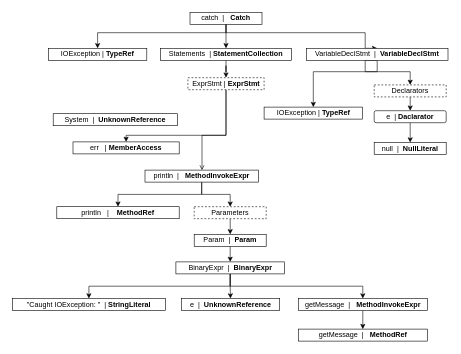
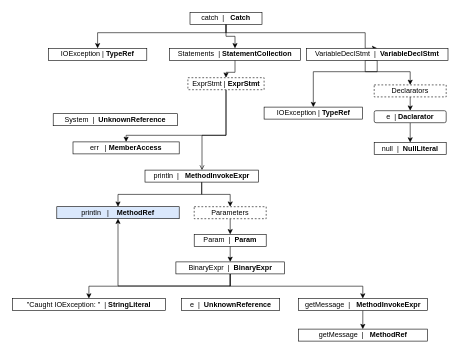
  <mxCell id="0" />
  <mxCell id="1" parent="0" />
  <mxCell id="2" style="edgeStyle=orthogonalEdgeStyle;rounded=0;orthogonalLoop=1;jettySize=auto;html=1;exitX=0.5;exitY=1;exitDx=0;exitDy=0;entryX=0.5;entryY=0;entryDx=0;entryDy=0;" edge="1" parent="1" source="5" target="6"><mxGeometry relative="1" as="geometry"><Array as="points"><mxPoint x="376" y="54" /><mxPoint x="162" y="54" /></Array></mxGeometry></mxCell>
  <mxCell id="3" style="edgeStyle=orthogonalEdgeStyle;rounded=0;orthogonalLoop=1;jettySize=auto;html=1;exitX=0.5;exitY=1;exitDx=0;exitDy=0;entryX=0.5;entryY=0;entryDx=0;entryDy=0;" edge="1" parent="1" source="5" target="11"><mxGeometry relative="1" as="geometry"><Array as="points"><mxPoint x="376" y="54" /><mxPoint x="608" y="54" /></Array></mxGeometry></mxCell>
  <mxCell id="4" style="edgeStyle=orthogonalEdgeStyle;rounded=0;orthogonalLoop=1;jettySize=auto;html=1;exitX=0.5;exitY=1;exitDx=0;exitDy=0;" edge="1" parent="1" source="5" target="8"><mxGeometry relative="1" as="geometry" /></mxCell>
  <mxCell id="5" value="catch&amp;nbsp; |&amp;nbsp; &amp;nbsp;&lt;b&gt;Catch&lt;/b&gt;" style="rounded=0;whiteSpace=wrap;html=1;" vertex="1" parent="1"><mxGeometry x="316" y="20" width="120" height="20" as="geometry" /></mxCell>
  <mxCell id="6" value="IOException | &lt;b&gt;TypeRef&lt;/b&gt;" style="rounded=0;whiteSpace=wrap;html=1;" vertex="1" parent="1"><mxGeometry x="80" y="80" width="164" height="20" as="geometry" /></mxCell>
  <mxCell id="7" style="edgeStyle=orthogonalEdgeStyle;rounded=0;orthogonalLoop=1;jettySize=auto;html=1;exitX=0.5;exitY=1;exitDx=0;exitDy=0;" edge="1" parent="1" source="8" target="14"><mxGeometry relative="1" as="geometry" /></mxCell>
- <mxCell id="8" value="Statements&amp;nbsp; | &lt;b&gt;StatementCollection&lt;/b&gt;" style="rounded=0;whiteSpace=wrap;html=1;" vertex="1" parent="1"><mxGeometry x="267" y="80" width="218" height="20" as="geometry" /></mxCell>
+ <mxCell id="8" value="Statements&amp;nbsp; | &lt;b&gt;StatementCollection&lt;/b&gt;" style="rounded=0;whiteSpace=wrap;html=1;" vertex="1" parent="1"><mxGeometry x="282" y="80" width="218" height="20" as="geometry" /></mxCell>
  <mxCell id="9" style="edgeStyle=orthogonalEdgeStyle;rounded=0;orthogonalLoop=1;jettySize=auto;html=1;exitX=0.5;exitY=1;exitDx=0;exitDy=0;entryX=0.5;entryY=0;entryDx=0;entryDy=0;" edge="1" parent="1" source="11" target="17"><mxGeometry relative="1" as="geometry"><Array as="points"><mxPoint x="608" y="119" /><mxPoint x="521" y="119" /></Array></mxGeometry></mxCell>
  <mxCell id="10" style="edgeStyle=orthogonalEdgeStyle;rounded=0;orthogonalLoop=1;jettySize=auto;html=1;exitX=0.5;exitY=1;exitDx=0;exitDy=0;entryX=0.5;entryY=0;entryDx=0;entryDy=0;" edge="1" parent="1" source="11" target="16"><mxGeometry relative="1" as="geometry"><Array as="points"><mxPoint x="608" y="119" /><mxPoint x="682" y="119" /></Array></mxGeometry></mxCell>
  <mxCell id="11" value="VariableDeclStmt&amp;nbsp; |&amp;nbsp; &lt;b&gt;VariableDeclStmt&lt;/b&gt;" style="rounded=0;whiteSpace=wrap;html=1;" vertex="1" parent="1"><mxGeometry x="510" y="80" width="236" height="20" as="geometry" /></mxCell>
  <mxCell id="12" style="edgeStyle=orthogonalEdgeStyle;rounded=0;orthogonalLoop=1;jettySize=auto;html=1;exitX=0.5;exitY=1;exitDx=0;exitDy=0;entryX=0.5;entryY=0;entryDx=0;entryDy=0;" edge="1" parent="1" source="14" target="22"><mxGeometry relative="1" as="geometry"><Array as="points"><mxPoint x="376" y="225" /><mxPoint x="210" y="225" /></Array></mxGeometry></mxCell>
  <mxCell id="13" style="edgeStyle=orthogonalEdgeStyle;rounded=0;orthogonalLoop=1;jettySize=auto;html=1;exitX=0.5;exitY=1;exitDx=0;exitDy=0;endArrow=open;" edge="1" parent="1" source="14" target="25"><mxGeometry relative="1" as="geometry"><Array as="points"><mxPoint x="376" y="225" /><mxPoint x="336" y="225" /></Array></mxGeometry></mxCell>
  <mxCell id="14" value="ExprStmt | &lt;b&gt;ExprStmt&lt;/b&gt;" style="rounded=0;whiteSpace=wrap;html=1;dashed=1;" vertex="1" parent="1"><mxGeometry x="312.5" y="129" width="127" height="20" as="geometry" /></mxCell>
  <mxCell id="15" style="edgeStyle=orthogonalEdgeStyle;rounded=0;orthogonalLoop=1;jettySize=auto;html=1;exitX=0.5;exitY=1;exitDx=0;exitDy=0;entryX=0.5;entryY=0;entryDx=0;entryDy=0;" edge="1" parent="1" source="16" target="19"><mxGeometry relative="1" as="geometry" /></mxCell>
  <mxCell id="16" value="Declarators" style="rounded=0;whiteSpace=wrap;html=1;dashed=1;" vertex="1" parent="1"><mxGeometry x="623" y="141" width="120" height="20" as="geometry" /></mxCell>
  <mxCell id="17" value="IOException | &lt;b&gt;TypeRef&lt;/b&gt;" style="rounded=0;whiteSpace=wrap;html=1;" vertex="1" parent="1"><mxGeometry x="439.5" y="178" width="164" height="20" as="geometry" /></mxCell>
  <mxCell id="18" style="edgeStyle=orthogonalEdgeStyle;rounded=0;orthogonalLoop=1;jettySize=auto;html=1;exitX=0.5;exitY=1;exitDx=0;exitDy=0;entryX=0.5;entryY=0;entryDx=0;entryDy=0;" edge="1" parent="1" source="19" target="20"><mxGeometry relative="1" as="geometry" /></mxCell>
  <mxCell id="19" value="e&amp;nbsp; | &lt;b&gt;Daclarator&lt;/b&gt;" style="whiteSpace=wrap;html=1;rounded=1;" vertex="1" parent="1"><mxGeometry x="623" y="184" width="120" height="20" as="geometry" /></mxCell>
  <mxCell id="20" value="null&amp;nbsp; |&amp;nbsp; &lt;b&gt;NullLiteral&lt;/b&gt;" style="rounded=0;whiteSpace=wrap;html=1;" vertex="1" parent="1"><mxGeometry x="623" y="237" width="120" height="20" as="geometry" /></mxCell>
  <mxCell id="21" value="System&amp;nbsp; |&amp;nbsp; &lt;b&gt;UnknownReference&lt;/b&gt;" style="rounded=0;whiteSpace=wrap;html=1;" vertex="1" parent="1"><mxGeometry x="88" y="189" width="207" height="20" as="geometry" /></mxCell>
  <mxCell id="22" value="err&amp;nbsp; &amp;nbsp;| &lt;b&gt;MemberAccess&lt;/b&gt;" style="rounded=0;whiteSpace=wrap;html=1;" vertex="1" parent="1"><mxGeometry x="121" y="236" width="177" height="20" as="geometry" /></mxCell>
  <mxCell id="23" style="edgeStyle=orthogonalEdgeStyle;rounded=0;orthogonalLoop=1;jettySize=auto;html=1;exitX=0.5;exitY=1;exitDx=0;exitDy=0;entryX=0.5;entryY=0;entryDx=0;entryDy=0;" edge="1" parent="1" source="25" target="26"><mxGeometry relative="1" as="geometry" /></mxCell>
  <mxCell id="24" style="edgeStyle=orthogonalEdgeStyle;rounded=0;orthogonalLoop=1;jettySize=auto;html=1;exitX=0.5;exitY=1;exitDx=0;exitDy=0;entryX=0.5;entryY=0;entryDx=0;entryDy=0;" edge="1" parent="1" source="25" target="28"><mxGeometry relative="1" as="geometry" /></mxCell>
  <mxCell id="25" value="println&amp;nbsp; |&amp;nbsp; &amp;nbsp;&lt;b&gt;MethodInvokeExpr&lt;/b&gt;" style="rounded=0;whiteSpace=wrap;html=1;" vertex="1" parent="1"><mxGeometry x="241" y="283" width="189" height="20" as="geometry" /></mxCell>
- <mxCell id="26" value="println&amp;nbsp; &amp;nbsp;|&amp;nbsp; &amp;nbsp; &lt;b&gt;MethodRef&lt;/b&gt;" style="rounded=0;whiteSpace=wrap;html=1;" vertex="1" parent="1"><mxGeometry x="94" y="344" width="204" height="20" as="geometry" /></mxCell>
+ <mxCell id="26" value="println&amp;nbsp; &amp;nbsp;|&amp;nbsp; &amp;nbsp; &lt;b&gt;MethodRef&lt;/b&gt;" style="rounded=0;whiteSpace=wrap;html=1;fillColor=#dae8fc;" vertex="1" parent="1"><mxGeometry x="94" y="344" width="204" height="20" as="geometry" /></mxCell>
  <mxCell id="27" style="edgeStyle=orthogonalEdgeStyle;rounded=0;orthogonalLoop=1;jettySize=auto;html=1;exitX=0.5;exitY=1;exitDx=0;exitDy=0;entryX=0.5;entryY=0;entryDx=0;entryDy=0;" edge="1" parent="1" source="28" target="30"><mxGeometry relative="1" as="geometry" /></mxCell>
  <mxCell id="28" value="Parameters" style="rounded=0;whiteSpace=wrap;html=1;dashed=1;" vertex="1" parent="1"><mxGeometry x="323" y="344" width="120" height="20" as="geometry" /></mxCell>
  <mxCell id="29" style="edgeStyle=orthogonalEdgeStyle;rounded=0;orthogonalLoop=1;jettySize=auto;html=1;exitX=0.5;exitY=1;exitDx=0;exitDy=0;entryX=0.5;entryY=0;entryDx=0;entryDy=0;" edge="1" parent="1" source="30" target="34"><mxGeometry relative="1" as="geometry" /></mxCell>
  <mxCell id="30" value="Param&amp;nbsp; |&amp;nbsp; &lt;b&gt;Param&lt;/b&gt;" style="rounded=0;whiteSpace=wrap;html=1;" vertex="1" parent="1"><mxGeometry x="323" y="390" width="120" height="20" as="geometry" /></mxCell>
  <mxCell id="31" style="edgeStyle=orthogonalEdgeStyle;rounded=0;orthogonalLoop=1;jettySize=auto;html=1;exitX=0.5;exitY=1;exitDx=0;exitDy=0;entryX=0.5;entryY=0;entryDx=0;entryDy=0;" edge="1" parent="1" source="34" target="35"><mxGeometry relative="1" as="geometry" /></mxCell>
- <mxCell id="32" style="edgeStyle=orthogonalEdgeStyle;rounded=0;orthogonalLoop=1;jettySize=auto;html=1;exitX=0.5;exitY=1;exitDx=0;exitDy=0;entryX=0.5;entryY=0;entryDx=0;entryDy=0;" edge="1" parent="1" source="34" target="36"><mxGeometry relative="1" as="geometry" /></mxCell>
+ <mxCell id="32" style="edgeStyle=orthogonalEdgeStyle;rounded=0;orthogonalLoop=1;jettySize=auto;html=1;exitX=0.5;exitY=1;exitDx=0;exitDy=0;" edge="1" parent="1" source="34" target="26"><mxGeometry relative="1" as="geometry" /></mxCell>
  <mxCell id="33" style="edgeStyle=orthogonalEdgeStyle;rounded=0;orthogonalLoop=1;jettySize=auto;html=1;exitX=0.5;exitY=1;exitDx=0;exitDy=0;" edge="1" parent="1" source="34" target="38"><mxGeometry relative="1" as="geometry" /></mxCell>
  <mxCell id="34" value="BinaryExpr&amp;nbsp; |&amp;nbsp; &lt;b&gt;BinaryExpr&lt;/b&gt;" style="rounded=0;whiteSpace=wrap;html=1;" vertex="1" parent="1"><mxGeometry x="292.5" y="436" width="181" height="20" as="geometry" /></mxCell>
  <mxCell id="35" value="&quot;Caught IOException: &quot;&amp;nbsp; | &lt;b&gt;StringLiteral&lt;/b&gt;" style="rounded=0;whiteSpace=wrap;html=1;" vertex="1" parent="1"><mxGeometry x="20" y="497" width="255" height="20" as="geometry" /></mxCell>
  <mxCell id="36" value="e&amp;nbsp; |&amp;nbsp; &lt;b&gt;UnknownReference&lt;/b&gt;" style="rounded=0;whiteSpace=wrap;html=1;" vertex="1" parent="1"><mxGeometry x="301.5" y="497" width="164" height="20" as="geometry" /></mxCell>
  <mxCell id="37" style="edgeStyle=orthogonalEdgeStyle;rounded=0;orthogonalLoop=1;jettySize=auto;html=1;exitX=0.5;exitY=1;exitDx=0;exitDy=0;entryX=0.5;entryY=0;entryDx=0;entryDy=0;" edge="1" parent="1" source="38" target="39"><mxGeometry relative="1" as="geometry" /></mxCell>
  <mxCell id="38" value="getMessage&amp;nbsp; |&amp;nbsp; &amp;nbsp;&lt;b&gt;MethodInvokeExpr&lt;/b&gt;" style="rounded=0;whiteSpace=wrap;html=1;" vertex="1" parent="1"><mxGeometry x="496.5" y="497" width="215" height="20" as="geometry" /></mxCell>
  <mxCell id="39" value="getMessage&amp;nbsp; |&amp;nbsp; &amp;nbsp;&lt;b&gt;MethodRef&lt;/b&gt;" style="rounded=0;whiteSpace=wrap;html=1;" vertex="1" parent="1"><mxGeometry x="496.5" y="548" width="215" height="20" as="geometry" /></mxCell>
